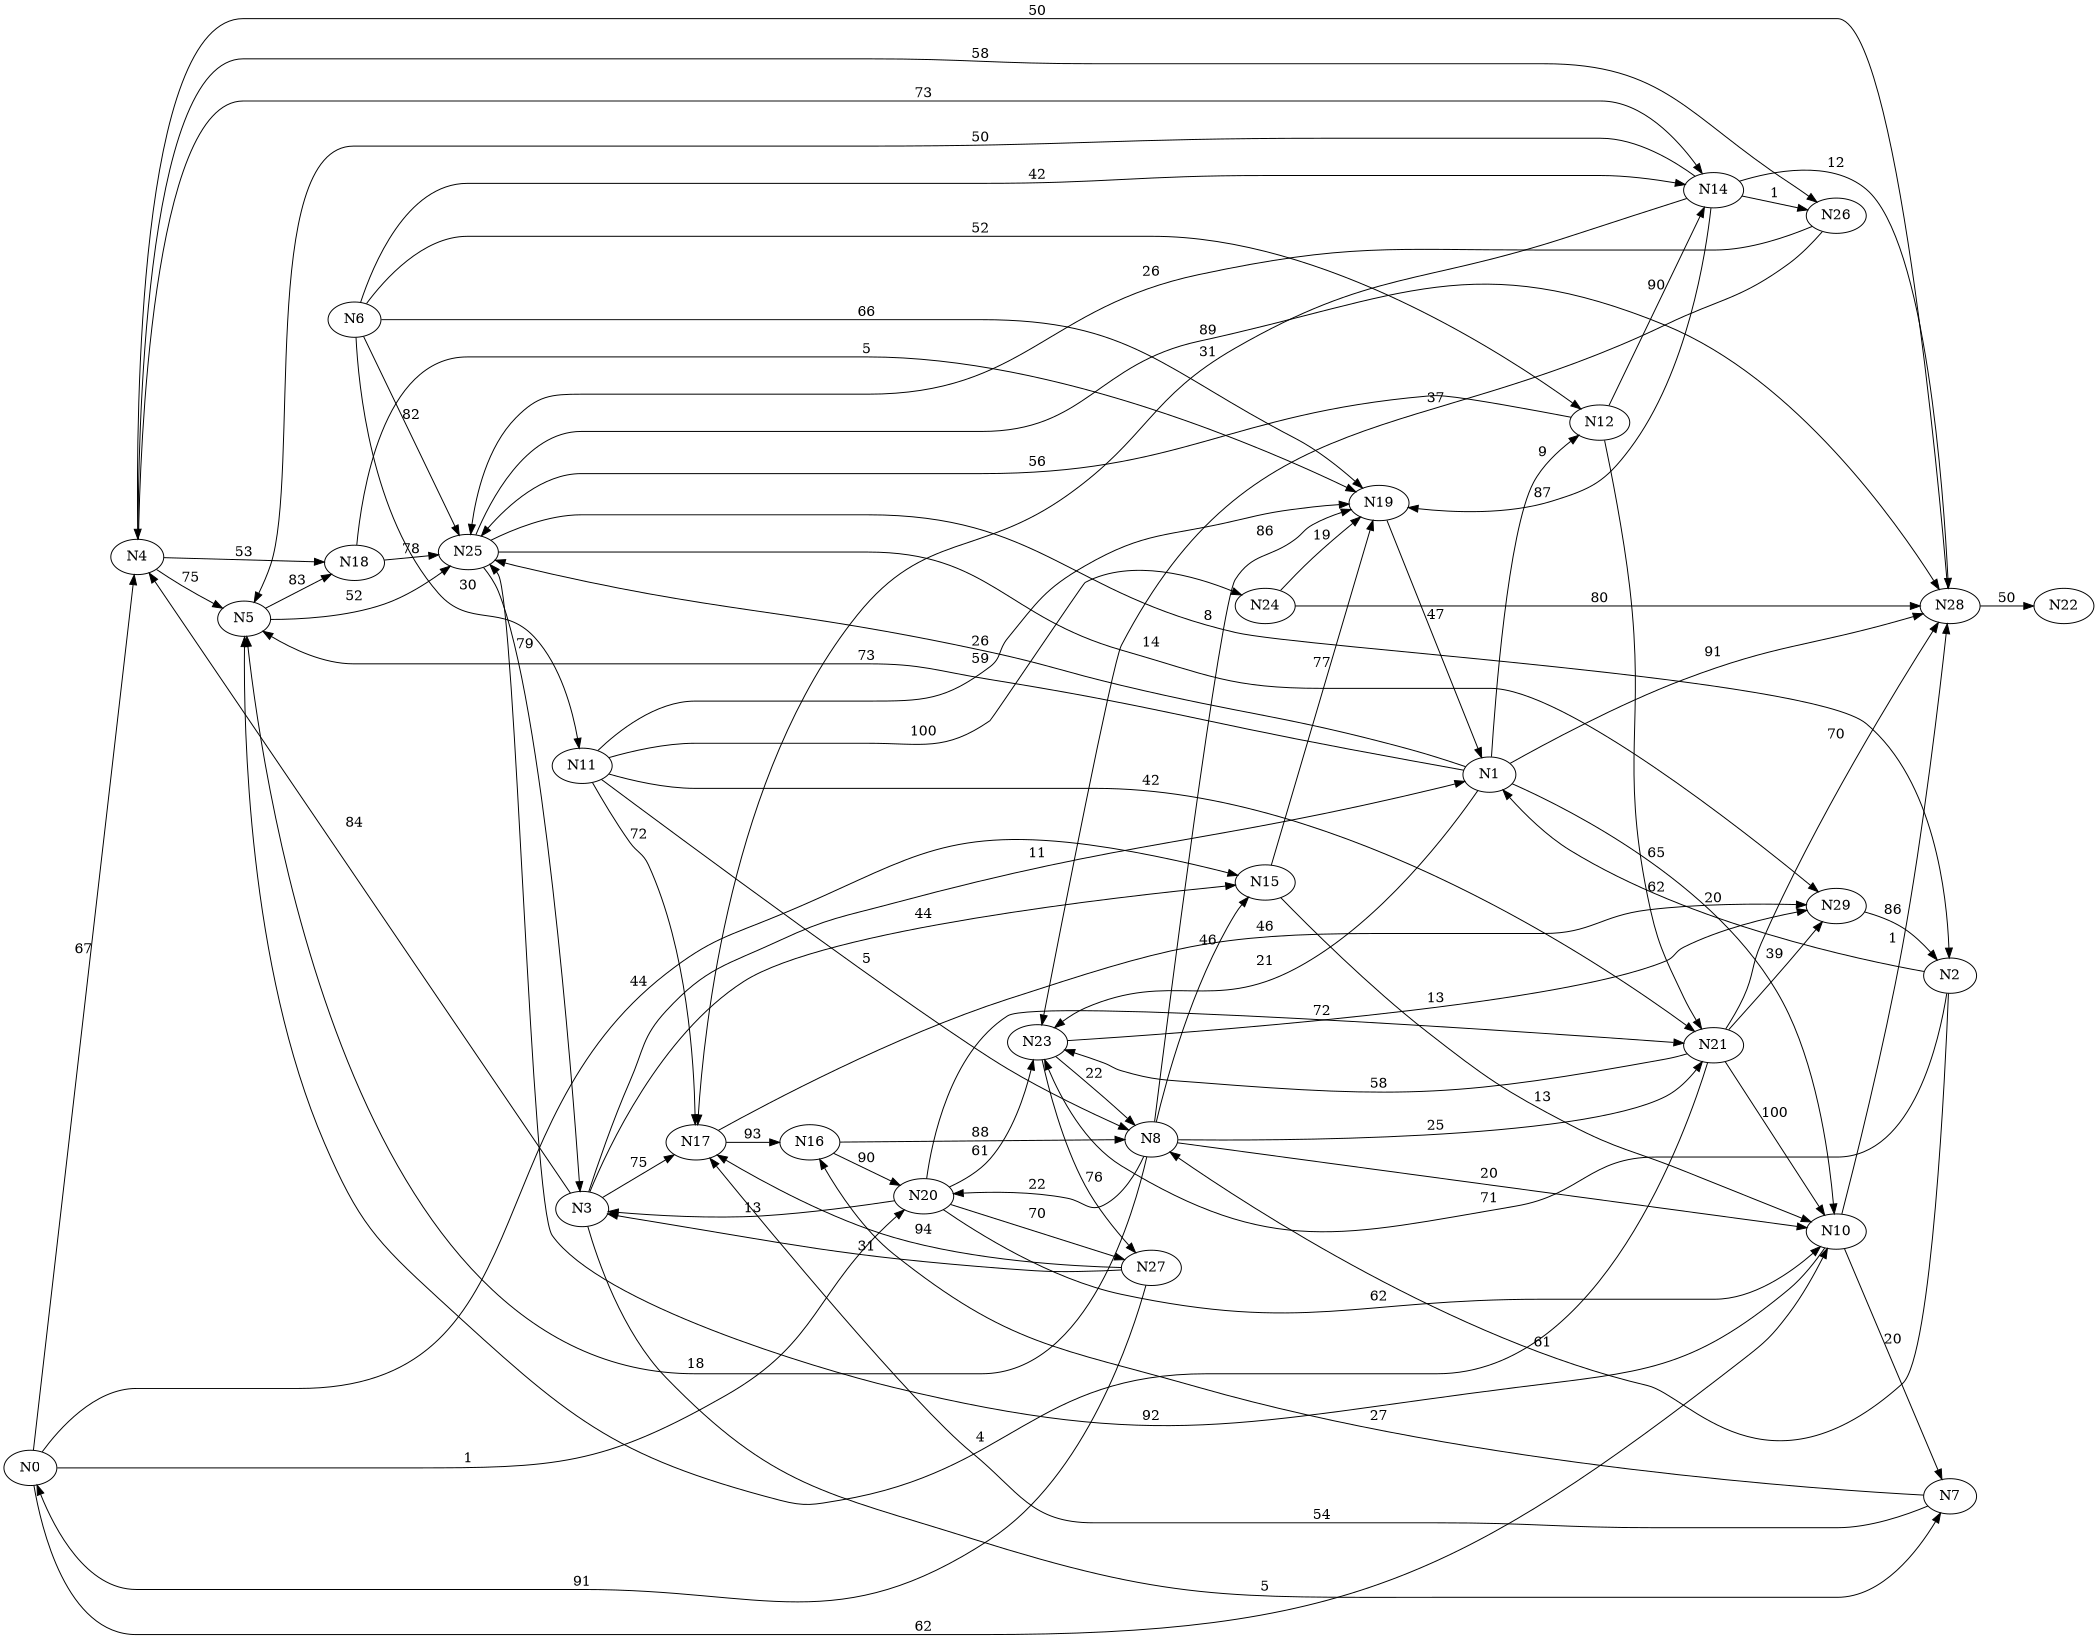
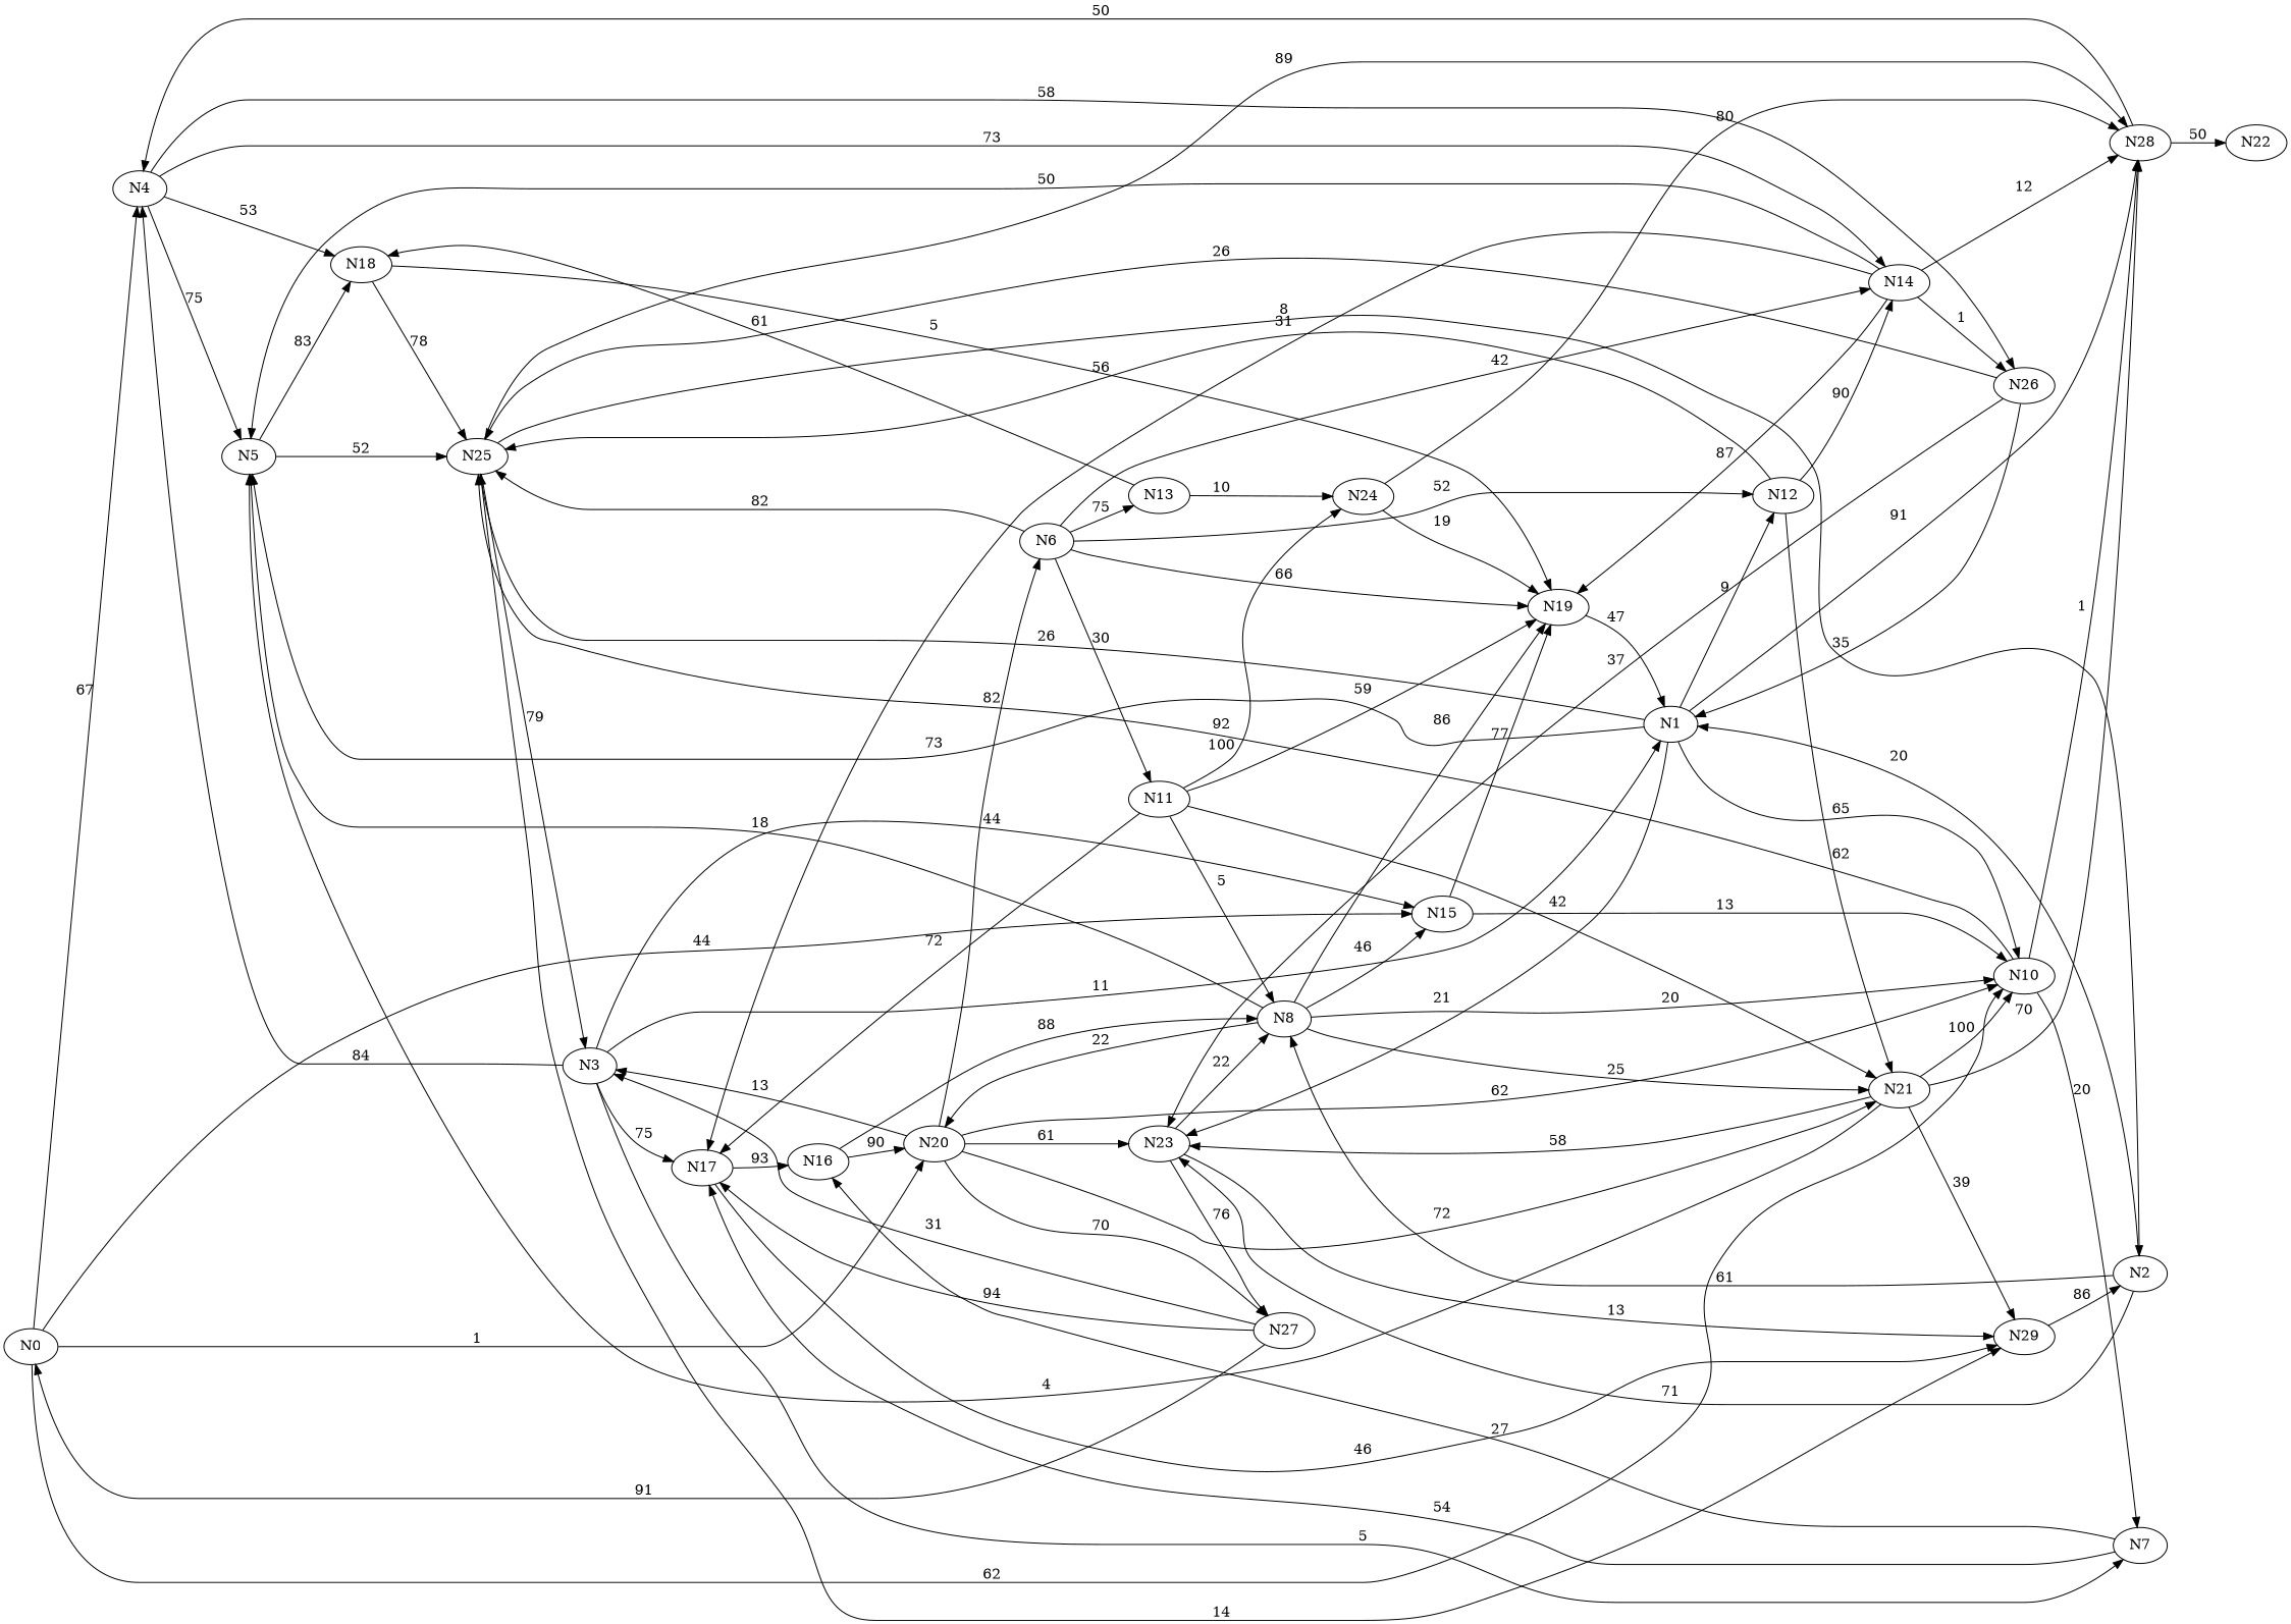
  digraph {
    rankdir=LR
    n1 [label=N0]
    n2 [label=N4]
    n3 [label=N10]
    n4 [label=N15]
    n5 [label=N20]
    n6 [label=N5]
    n7 [label=N14]
    n8 [label=N18]
    n9 [label=N26]
    n10 [label=N7]
    n11 [label=N25]
    n12 [label=N28]
    n13 [label=N19]
    n14 [label=N23]
    n15 [label=N3]
    n16 [label=N6]
    n17 [label=N21]
    n18 [label=N27]
    n19 [label=N1]
    n20 [label=N12]
    n21 [label=N17]
    n22 [label=N16]
    n23 [label=N8]
    n24 [label=N29]
    n25 [label=N2]
    n26 [label=N22]
    n27 [label=N11]
+   n28 [label=N13]
    n29 [label=N24]
    n1 -> n2 [label=67]
    n1 -> n3 [label=62]
    n1 -> n4 [label=44]
    n1 -> n5 [label=1]
    n2 -> n6 [label=75]
    n2 -> n7 [label=73]
    n2 -> n8 [label=53]
    n2 -> n9 [label=58]
    n3 -> n10 [label=20]
    n3 -> n11 [label=92]
    n3 -> n12 [label=1]
    n4 -> n3 [label=13]
    n4 -> n13 [label=77]
    n5 -> n3 [label=62]
    n5 -> n14 [label=61]
    n5 -> n15 [label=13]
+   n5 -> n16 [label=82]
    n5 -> n17 [label=72]
    n5 -> n18 [label=70]
    n6 -> n8 [label=83]
    n6 -> n11 [label=52]
    n7 -> n6 [label=50]
    n7 -> n9 [label=1]
    n7 -> n12 [label=12]
    n7 -> n13 [label=87]
    n7 -> n21 [label=31]
    n8 -> n11 [label=78]
    n8 -> n13 [label=5]
    n9 -> n11 [label=26]
    n9 -> n14 [label=37]
+   n9 -> n19 [label=35]
    n10 -> n21 [label=54]
    n10 -> n22 [label=27]
    n11 -> n12 [label=89]
    n11 -> n15 [label=79]
    n11 -> n24 [label=14]
    n11 -> n25 [label=8]
    n12 -> n2 [label=50]
    n12 -> n26 [label=50]
    n13 -> n19 [label=47]
    n14 -> n18 [label=76]
    n14 -> n23 [label=22]
    n14 -> n24 [label=13]
    n15 -> n2 [label=84]
    n15 -> n4 [label=44]
    n15 -> n10 [label=5]
    n15 -> n19 [label=11]
    n15 -> n21 [label=75]
    n16 -> n7 [label=42]
    n16 -> n11 [label=82]
    n16 -> n13 [label=66]
    n16 -> n20 [label=52]
    n16 -> n27 [label=30]
+   n16 -> n28 [label=75]
    n17 -> n3 [label=100]
    n17 -> n6 [label=4]
    n17 -> n12 [label=70]
    n17 -> n14 [label=58]
    n17 -> n24 [label=39]
    n18 -> n1 [label=91]
    n18 -> n15 [label=31]
    n18 -> n21 [label=94]
    n19 -> n3 [label=65]
    n19 -> n6 [label=73]
    n19 -> n11 [label=26]
    n19 -> n12 [label=91]
    n19 -> n14 [label=21]
    n19 -> n20 [label=9]
    n20 -> n7 [label=90]
    n20 -> n11 [label=56]
    n20 -> n17 [label=62]
    n21 -> n22 [label=93]
    n21 -> n24 [label=46]
    n22 -> n5 [label=90]
    n22 -> n23 [label=88]
    n23 -> n3 [label=20]
    n23 -> n4 [label=46]
    n23 -> n5 [label=22]
    n23 -> n6 [label=18]
    n23 -> n13 [label=86]
    n23 -> n17 [label=25]
    n24 -> n25 [label=86]
    n25 -> n14 [label=71]
    n25 -> n19 [label=20]
    n25 -> n23 [label=61]
    n27 -> n13 [label=59]
    n27 -> n17 [label=42]
    n27 -> n21 [label=72]
    n27 -> n23 [label=5]
    n27 -> n29 [label=100]
+   n28 -> n8 [label=61]
+   n28 -> n29 [label=10]
    n29 -> n12 [label=80]
    n29 -> n13 [label=19]
  }
